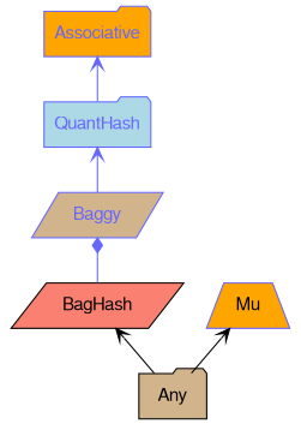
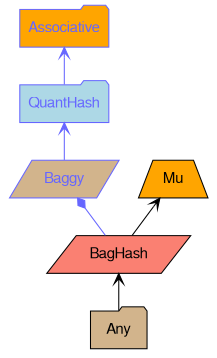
  digraph {
    bgcolor="#FFFFFF"
    rankdir=BT
    splines=polyline
    node [color="#000000" fillcolor=tan fontcolor="#000000" fontname=FreeSans shape=folder style=filled]
    edge [arrowhead=vee color="#6666FF"]
    BagHash [fillcolor=salmon shape=parallelogram]
    Baggy [color="#6666FF" fontcolor="#6666FF" shape=parallelogram]
    Any
-   Mu [color="#6666FF" fillcolor=orange shape=trapezium]
+   Mu [fillcolor=orange shape=trapezium]
    QuantHash [color="#6666FF" fillcolor=lightblue fontcolor="#6666FF"]
    Associative [color="#6666FF" fillcolor=orange fontcolor="#6666FF"]
    BagHash -> Baggy [arrowhead=diamond]
    Baggy -> QuantHash
    Any -> BagHash [color="#000000"]
-   Any -> Mu [color="#000000"]
+   BagHash -> Mu [color="#000000"]
    QuantHash -> Associative
  }
